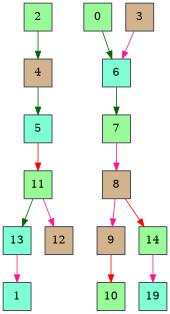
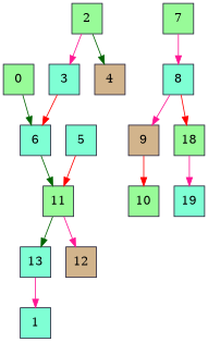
  digraph {
    color="#242038"
    node [color="#242038" fillcolor=aquamarine shape=square style=filled]
    edge [color=deeppink]
    13
    1
    0 [fillcolor=palegreen]
    6
    2 [fillcolor=palegreen]
-   3 [fillcolor=tan]
+   3
    4 [fillcolor=tan]
    5
    7 [fillcolor=palegreen]
    11 [fillcolor=palegreen]
    12 [fillcolor=tan]
-   8 [fillcolor=tan]
+   8
    9 [fillcolor=tan]
-   14 [fillcolor=palegreen]
+   14 [fillcolor=palegreen label=18]
    10 [fillcolor=palegreen]
    n16 [label=19]
    13 -> 1
    0 -> 6 [color=darkgreen]
-   6 -> 7 [color=darkgreen]
+   6 -> 11 [color=darkgreen]
+   2 -> 3
    2 -> 4 [color=darkgreen]
-   3 -> 6
-   4 -> 5 [color=darkgreen]
+   3 -> 6 [color=red]
    5 -> 11 [color=red]
    7 -> 8
    11 -> 13 [color=darkgreen]
    11 -> 12
    8 -> 9
    8 -> 14 [color=red]
    9 -> 10 [color=red]
    14 -> n16
  }
